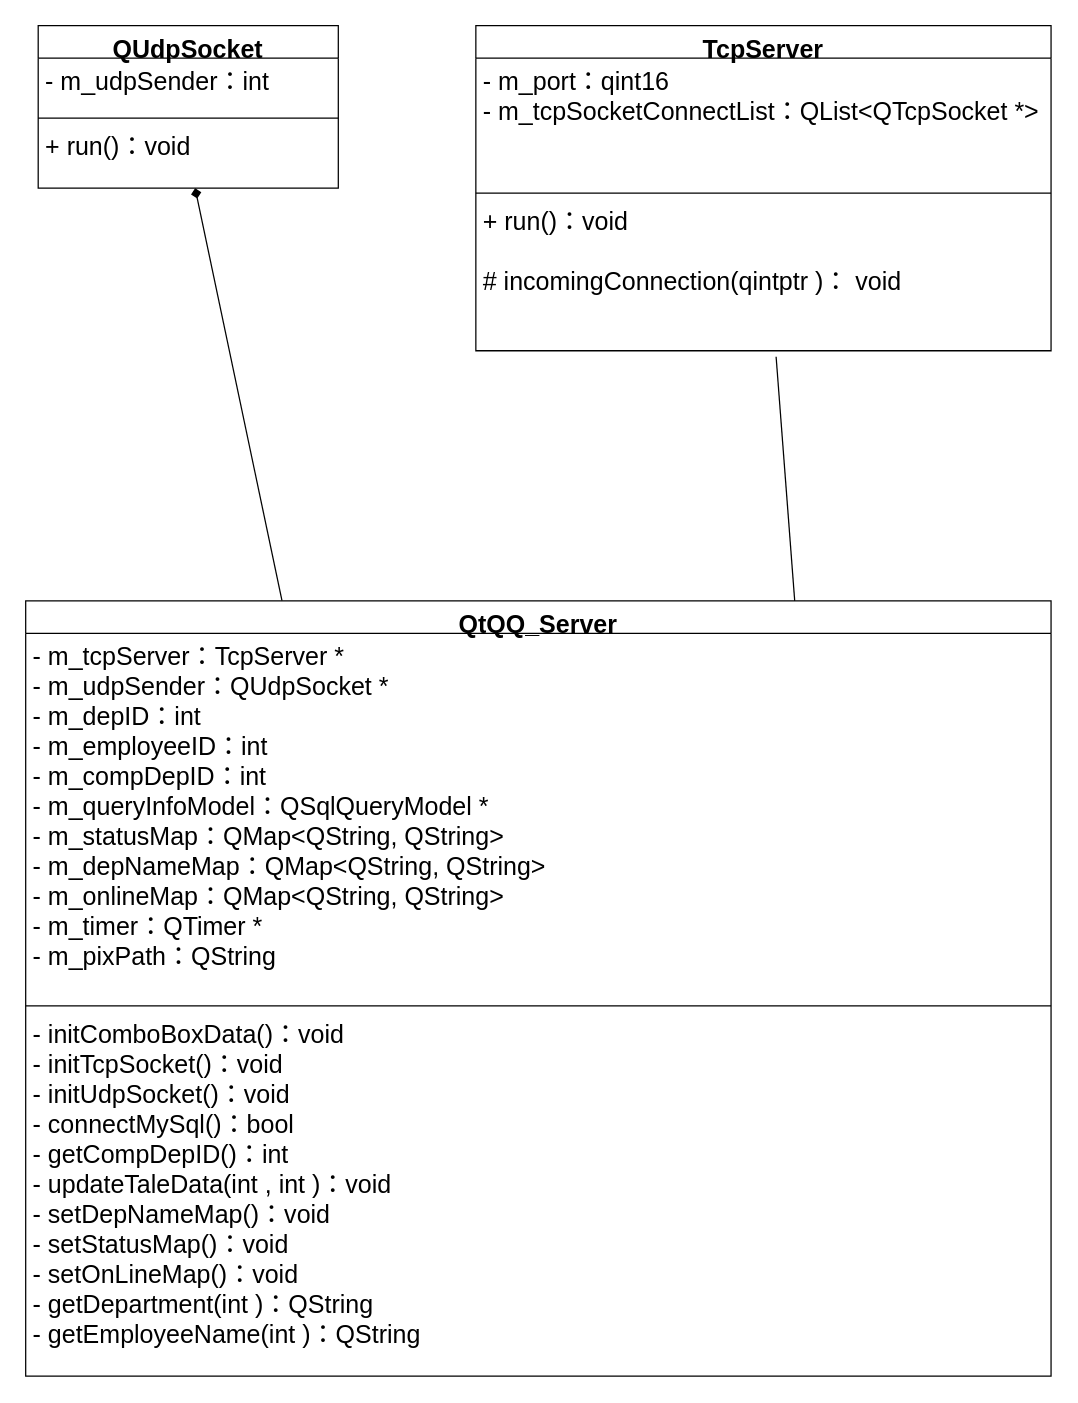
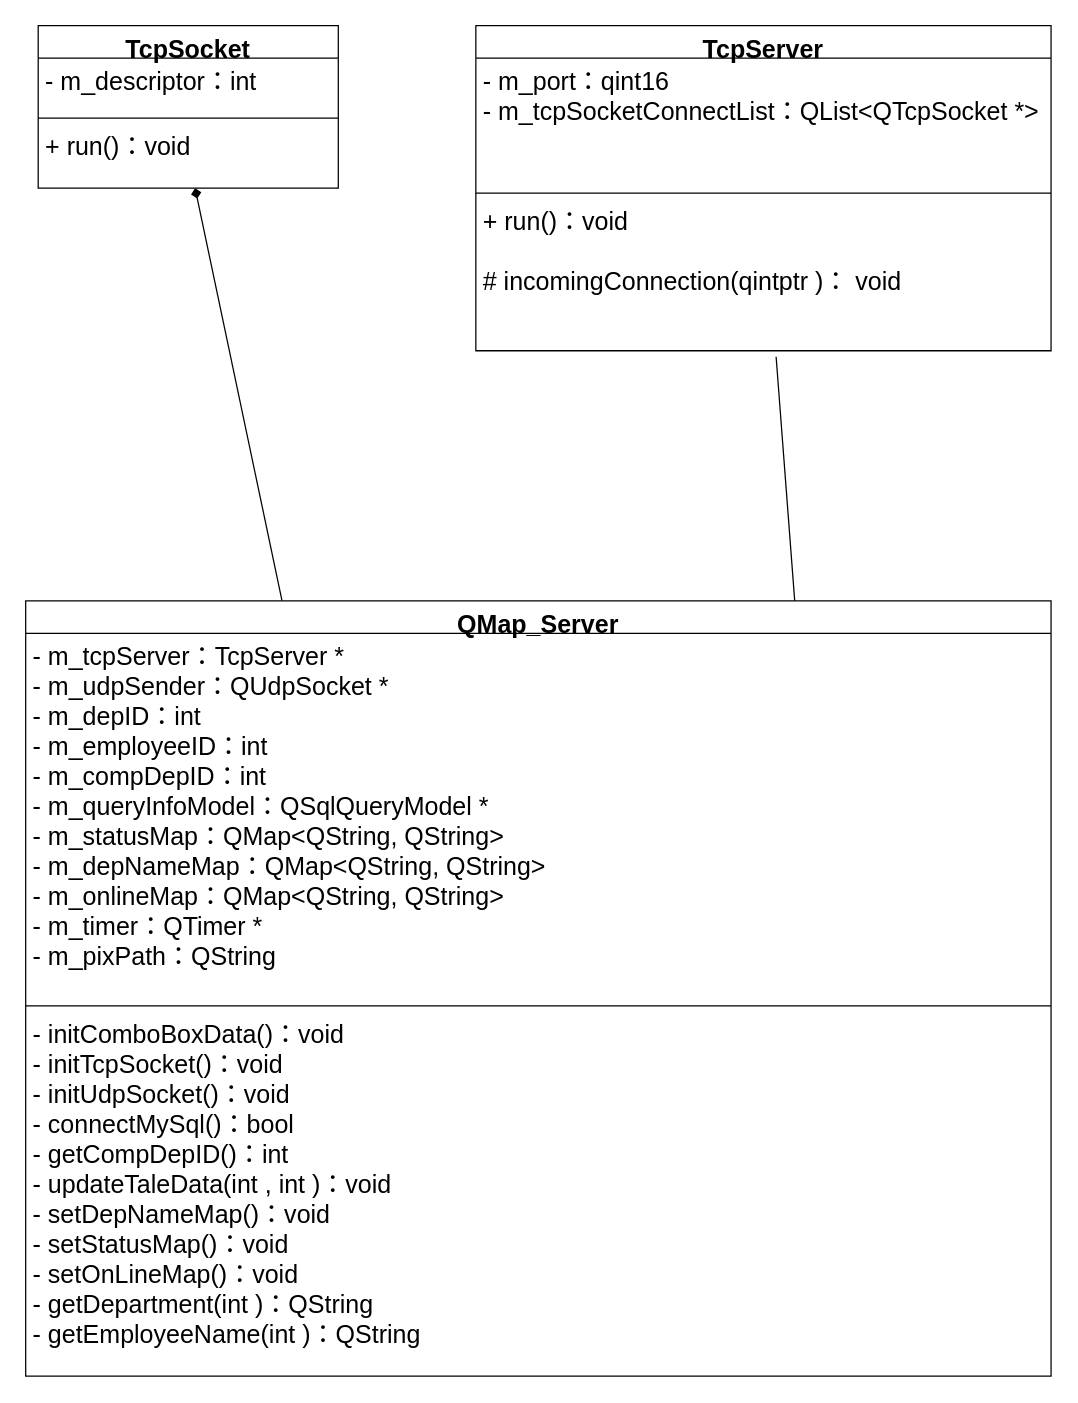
  <mxCell id="0" />
  <mxCell id="1" parent="0" />
- <mxCell id="2" value="&lt;font style=&quot;font-size: 20px;&quot;&gt;QUdpSocket&lt;/font&gt;" style="swimlane;fontStyle=1;align=center;verticalAlign=top;childLayout=stackLayout;horizontal=1;startSize=26;horizontalStack=0;resizeParent=1;resizeParentMax=0;resizeLast=0;collapsible=1;marginBottom=0;whiteSpace=wrap;html=1;" vertex="1" parent="1"><mxGeometry x="30" y="20" width="240" height="130" as="geometry" /></mxCell>
- <mxCell id="3" value="&lt;font style=&quot;font-size: 20px;&quot;&gt;&lt;font style=&quot;font-size: 20px;&quot;&gt;- m_udpSender：&lt;/font&gt;int&amp;nbsp;&lt;/font&gt;" style="text;strokeColor=none;fillColor=none;align=left;verticalAlign=top;spacingLeft=4;spacingRight=4;overflow=hidden;rotatable=0;points=[[0,0.5],[1,0.5]];portConstraint=eastwest;whiteSpace=wrap;html=1;" vertex="1" parent="2"><mxGeometry y="26" width="240" height="44" as="geometry" /></mxCell>
+ <mxCell id="2" value="&lt;font style=&quot;font-size: 20px;&quot;&gt;TcpSocket&lt;/font&gt;" style="swimlane;fontStyle=1;align=center;verticalAlign=top;childLayout=stackLayout;horizontal=1;startSize=26;horizontalStack=0;resizeParent=1;resizeParentMax=0;resizeLast=0;collapsible=1;marginBottom=0;whiteSpace=wrap;html=1;" vertex="1" parent="1"><mxGeometry x="30" y="20" width="240" height="130" as="geometry" /></mxCell>
+ <mxCell id="3" value="&lt;font style=&quot;font-size: 20px;&quot;&gt;&lt;font style=&quot;font-size: 20px;&quot;&gt;- m_descriptor：&lt;/font&gt;int&amp;nbsp;&lt;/font&gt;" style="text;strokeColor=none;fillColor=none;align=left;verticalAlign=top;spacingLeft=4;spacingRight=4;overflow=hidden;rotatable=0;points=[[0,0.5],[1,0.5]];portConstraint=eastwest;whiteSpace=wrap;html=1;" vertex="1" parent="2"><mxGeometry y="26" width="240" height="44" as="geometry" /></mxCell>
  <mxCell id="4" value="" style="line;strokeWidth=1;fillColor=none;align=left;verticalAlign=middle;spacingTop=-1;spacingLeft=3;spacingRight=3;rotatable=0;labelPosition=right;points=[];portConstraint=eastwest;strokeColor=inherit;" vertex="1" parent="2"><mxGeometry y="70" width="240" height="8" as="geometry" /></mxCell>
  <mxCell id="5" value="&lt;font style=&quot;font-size: 20px;&quot;&gt;+ run()：&lt;/font&gt;&lt;span style=&quot;font-size: 20px;&quot;&gt;void&amp;nbsp;&lt;/span&gt;" style="text;strokeColor=none;fillColor=none;align=left;verticalAlign=top;spacingLeft=4;spacingRight=4;overflow=hidden;rotatable=0;points=[[0,0.5],[1,0.5]];portConstraint=eastwest;whiteSpace=wrap;html=1;" vertex="1" parent="2"><mxGeometry y="78" width="240" height="52" as="geometry" /></mxCell>
  <mxCell id="6" value="&lt;font style=&quot;font-size: 20px;&quot;&gt;TcpServer&lt;/font&gt;" style="swimlane;fontStyle=1;align=center;verticalAlign=top;childLayout=stackLayout;horizontal=1;startSize=26;horizontalStack=0;resizeParent=1;resizeParentMax=0;resizeLast=0;collapsible=1;marginBottom=0;whiteSpace=wrap;html=1;" vertex="1" parent="1"><mxGeometry x="380" y="20" width="460" height="260" as="geometry" /></mxCell>
  <mxCell id="7" value="&lt;div&gt;&lt;span style=&quot;font-size: 20px;&quot;&gt;- m_port：&lt;/span&gt;&lt;span style=&quot;font-size: 20px; background-color: initial;&quot;&gt;qint16&lt;/span&gt;&lt;span style=&quot;font-size: 20px; background-color: initial;&quot;&gt;&amp;nbsp;&lt;/span&gt;&lt;/div&gt;&lt;div&gt;&lt;span style=&quot;font-size: 20px; white-space: normal;&quot;&gt;- m_tcpSocketConnectList：&lt;/span&gt;&lt;span style=&quot;font-size: 20px; background-color: initial;&quot;&gt;QList&amp;lt;QTcpSocket *&amp;gt;&lt;/span&gt;&lt;/div&gt;" style="text;strokeColor=none;fillColor=none;align=left;verticalAlign=top;spacingLeft=4;spacingRight=4;overflow=hidden;rotatable=0;points=[[0,0.5],[1,0.5]];portConstraint=eastwest;whiteSpace=wrap;html=1;" vertex="1" parent="6"><mxGeometry y="26" width="460" height="104" as="geometry" /></mxCell>
  <mxCell id="8" value="" style="line;strokeWidth=1;fillColor=none;align=left;verticalAlign=middle;spacingTop=-1;spacingLeft=3;spacingRight=3;rotatable=0;labelPosition=right;points=[];portConstraint=eastwest;strokeColor=inherit;" vertex="1" parent="6"><mxGeometry y="130" width="460" height="8" as="geometry" /></mxCell>
  <mxCell id="9" value="&lt;font style=&quot;font-size: 20px;&quot;&gt;+ run()：&lt;/font&gt;&lt;span style=&quot;font-size: 20px;&quot;&gt;void&lt;/span&gt;&lt;div&gt;&lt;span style=&quot;font-size: 20px;&quot;&gt;&lt;br&gt;&lt;/span&gt;&lt;/div&gt;&lt;div&gt;&lt;span style=&quot;background-color: initial; font-size: 20px;&quot;&gt;# incomingConnection(qintptr )：&amp;nbsp;&lt;/span&gt;&lt;span style=&quot;font-size: 20px;&quot;&gt;void&amp;nbsp;&lt;/span&gt;&lt;span style=&quot;font-size: 20px;&quot;&gt;&amp;nbsp;&lt;/span&gt;&lt;/div&gt;" style="text;strokeColor=none;fillColor=none;align=left;verticalAlign=top;spacingLeft=4;spacingRight=4;overflow=hidden;rotatable=0;points=[[0,0.5],[1,0.5]];portConstraint=eastwest;whiteSpace=wrap;html=1;" vertex="1" parent="6"><mxGeometry y="138" width="460" height="122" as="geometry" /></mxCell>
  <mxCell id="10" style="edgeStyle=none;rounded=0;orthogonalLoop=1;jettySize=auto;html=1;exitX=0.25;exitY=0;exitDx=0;exitDy=0;endArrow=diamond;" edge="1" parent="1" source="11" target="5"><mxGeometry relative="1" as="geometry" /></mxCell>
- <mxCell id="11" value="&lt;font style=&quot;font-size: 20px;&quot;&gt;QtQQ_Server&lt;/font&gt;" style="swimlane;fontStyle=1;align=center;verticalAlign=top;childLayout=stackLayout;horizontal=1;startSize=26;horizontalStack=0;resizeParent=1;resizeParentMax=0;resizeLast=0;collapsible=1;marginBottom=0;whiteSpace=wrap;html=1;" vertex="1" parent="1"><mxGeometry x="20" y="480" width="820" height="620" as="geometry" /></mxCell>
+ <mxCell id="11" value="&lt;font style=&quot;font-size: 20px;&quot;&gt;QMap_Server&lt;/font&gt;" style="swimlane;fontStyle=1;align=center;verticalAlign=top;childLayout=stackLayout;horizontal=1;startSize=26;horizontalStack=0;resizeParent=1;resizeParentMax=0;resizeLast=0;collapsible=1;marginBottom=0;whiteSpace=wrap;html=1;" vertex="1" parent="1"><mxGeometry x="20" y="480" width="820" height="620" as="geometry" /></mxCell>
  <mxCell id="12" value="&lt;div&gt;&lt;span style=&quot;font-size: 20px;&quot;&gt;- m_tcpServer：&lt;/span&gt;&lt;span style=&quot;font-size: 20px; background-color: initial;&quot;&gt;TcpServer *&lt;/span&gt;&lt;/div&gt;&lt;div&gt;&lt;span style=&quot;font-size: 20px; white-space: normal;&quot;&gt;- m_udpSender：&lt;/span&gt;&lt;span style=&quot;font-size: 20px; background-color: initial;&quot;&gt;QUdpSocket *&lt;/span&gt;&lt;/div&gt;&lt;div&gt;&lt;span style=&quot;font-size: 20px; background-color: initial;&quot;&gt;- m_depID：&lt;/span&gt;&lt;span style=&quot;font-size: 20px; background-color: initial;&quot;&gt;int&lt;/span&gt;&lt;span style=&quot;font-size: 20px; background-color: initial;&quot;&gt;&amp;nbsp;&lt;/span&gt;&lt;br&gt;&lt;/div&gt;&lt;div&gt;&lt;span style=&quot;font-size: 20px; white-space: normal;&quot;&gt;- m_employeeID：&lt;/span&gt;&lt;span style=&quot;font-size: 20px; background-color: initial;&quot;&gt;int&lt;/span&gt;&lt;span style=&quot;font-size: 20px; background-color: initial;&quot;&gt;&amp;nbsp;&lt;/span&gt;&lt;/div&gt;&lt;div&gt;&lt;span style=&quot;font-size: 20px; background-color: initial;&quot;&gt;- m_compDepID：&lt;/span&gt;&lt;span style=&quot;font-size: 20px; background-color: initial;&quot;&gt;int&lt;/span&gt;&lt;span style=&quot;font-size: 20px; background-color: initial;&quot;&gt;&amp;nbsp;&lt;/span&gt;&lt;br&gt;&lt;/div&gt;&lt;div&gt;&lt;span style=&quot;font-size: 20px; white-space: normal;&quot;&gt;- m_queryInfoModel：&lt;/span&gt;&lt;span style=&quot;font-size: 20px; background-color: initial;&quot;&gt;QSqlQueryModel *&lt;/span&gt;&lt;/div&gt;&lt;div&gt;&lt;span style=&quot;font-size: 20px; background-color: initial;&quot;&gt;- m_statusMap：&lt;/span&gt;&lt;span style=&quot;font-size: 20px; background-color: initial;&quot;&gt;QMap&amp;lt;QString, QString&amp;gt;&lt;/span&gt;&lt;span style=&quot;font-size: 20px; background-color: initial;&quot;&gt;&amp;nbsp;&lt;/span&gt;&lt;br&gt;&lt;/div&gt;&lt;div&gt;&lt;span style=&quot;font-size: 20px; white-space: normal;&quot;&gt;- m_depNameMap：&lt;/span&gt;&lt;span style=&quot;font-size: 20px; background-color: initial;&quot;&gt;QMap&amp;lt;QString, QString&amp;gt;&lt;/span&gt;&lt;span style=&quot;font-size: 20px; background-color: initial;&quot;&gt;&amp;nbsp;&lt;/span&gt;&lt;/div&gt;&lt;div&gt;&lt;span style=&quot;font-size: 20px; white-space: normal;&quot;&gt;- m_onlineMap：&lt;/span&gt;&lt;span style=&quot;font-size: 20px; background-color: initial;&quot;&gt;QMap&amp;lt;QString, QString&amp;gt;&lt;/span&gt;&lt;span style=&quot;font-size: 20px; background-color: initial;&quot;&gt;&amp;nbsp;&lt;/span&gt;&lt;/div&gt;&lt;div&gt;&lt;span style=&quot;font-size: 20px; background-color: initial;&quot;&gt;- m_timer：&lt;/span&gt;&lt;span style=&quot;font-size: 20px; background-color: initial;&quot;&gt;QTimer *&lt;/span&gt;&lt;br&gt;&lt;/div&gt;&lt;div&gt;&lt;span style=&quot;font-size: 20px; background-color: initial;&quot;&gt;- m_pixPath：&lt;/span&gt;&lt;span style=&quot;font-size: 20px; background-color: initial;&quot;&gt;QString&lt;/span&gt;&lt;br&gt;&lt;/div&gt;" style="text;strokeColor=none;fillColor=none;align=left;verticalAlign=top;spacingLeft=4;spacingRight=4;overflow=hidden;rotatable=0;points=[[0,0.5],[1,0.5]];portConstraint=eastwest;whiteSpace=wrap;html=1;" vertex="1" parent="11"><mxGeometry y="26" width="820" height="294" as="geometry" /></mxCell>
  <mxCell id="13" value="" style="line;strokeWidth=1;fillColor=none;align=left;verticalAlign=middle;spacingTop=-1;spacingLeft=3;spacingRight=3;rotatable=0;labelPosition=right;points=[];portConstraint=eastwest;strokeColor=inherit;" vertex="1" parent="11"><mxGeometry y="320" width="820" height="8" as="geometry" /></mxCell>
  <mxCell id="14" value="&lt;div&gt;&lt;span style=&quot;font-size: 20px;&quot;&gt;- initComboBoxData()：&lt;/span&gt;&lt;span style=&quot;font-size: 20px; background-color: initial;&quot;&gt;void&lt;/span&gt;&lt;span style=&quot;font-size: 20px; background-color: initial;&quot;&gt;&amp;nbsp;&lt;/span&gt;&lt;/div&gt;&lt;div&gt;&lt;span style=&quot;font-size: 20px;&quot;&gt;- initTcpSocket()：&lt;/span&gt;&lt;span style=&quot;font-size: 20px; background-color: initial;&quot;&gt;void&lt;/span&gt;&lt;span style=&quot;font-size: 20px; background-color: initial;&quot;&gt;&amp;nbsp;&lt;/span&gt;&lt;/div&gt;&lt;div&gt;&lt;span style=&quot;font-size: 20px;&quot;&gt;- initUdpSocket()：&lt;/span&gt;&lt;span style=&quot;font-size: 20px; background-color: initial;&quot;&gt;void&lt;/span&gt;&lt;span style=&quot;font-size: 20px; background-color: initial;&quot;&gt;&amp;nbsp;&lt;/span&gt;&lt;/div&gt;&lt;div&gt;&lt;span style=&quot;font-size: 20px;&quot;&gt;- connectMySql()：&lt;/span&gt;&lt;span style=&quot;font-size: 20px; background-color: initial;&quot;&gt;bool&lt;/span&gt;&lt;span style=&quot;font-size: 20px; background-color: initial;&quot;&gt;&amp;nbsp;&lt;/span&gt;&lt;/div&gt;&lt;div&gt;&lt;span style=&quot;font-size: 20px;&quot;&gt;- getCompDepID()：&lt;/span&gt;&lt;span style=&quot;font-size: 20px; background-color: initial;&quot;&gt;int&lt;/span&gt;&lt;span style=&quot;font-size: 20px; background-color: initial;&quot;&gt;&amp;nbsp;&lt;/span&gt;&lt;/div&gt;&lt;div&gt;&lt;span style=&quot;font-size: 20px;&quot;&gt;- updateTaleData(int , int )：&lt;/span&gt;&lt;span style=&quot;font-size: 20px; background-color: initial;&quot;&gt;void&lt;/span&gt;&lt;/div&gt;&lt;div&gt;&lt;span style=&quot;font-size: 20px;&quot;&gt;- setDepNameMap()：&lt;/span&gt;&lt;span style=&quot;font-size: 20px; background-color: initial;&quot;&gt;void&lt;/span&gt;&lt;span style=&quot;font-size: 20px; background-color: initial;&quot;&gt;&amp;nbsp;&lt;/span&gt;&lt;/div&gt;&lt;div&gt;&lt;span style=&quot;font-size: 20px;&quot;&gt;- setStatusMap()：&lt;/span&gt;&lt;span style=&quot;font-size: 20px; background-color: initial;&quot;&gt;void&lt;/span&gt;&lt;span style=&quot;font-size: 20px; background-color: initial;&quot;&gt;&amp;nbsp;&lt;/span&gt;&lt;/div&gt;&lt;div&gt;&lt;span style=&quot;font-size: 20px;&quot;&gt;- setOnLineMap()：&lt;/span&gt;&lt;span style=&quot;font-size: 20px; background-color: initial;&quot;&gt;void&lt;/span&gt;&lt;span style=&quot;font-size: 20px; background-color: initial;&quot;&gt;&amp;nbsp;&lt;/span&gt;&lt;/div&gt;&lt;div&gt;&lt;span style=&quot;font-size: 20px;&quot;&gt;- getDepartment(int )：&lt;/span&gt;&lt;span style=&quot;font-size: 20px; background-color: initial;&quot;&gt;QString&lt;/span&gt;&lt;span style=&quot;font-size: 20px; background-color: initial;&quot;&gt;&amp;nbsp;&lt;/span&gt;&lt;/div&gt;&lt;div&gt;&lt;span style=&quot;font-size: 20px;&quot;&gt;- getEmployeeName(int )：&lt;/span&gt;&lt;span style=&quot;font-size: 20px; background-color: initial;&quot;&gt;QString&lt;/span&gt;&lt;span style=&quot;font-size: 20px; background-color: initial;&quot;&gt;&amp;nbsp;&lt;/span&gt;&lt;/div&gt;&lt;div&gt;&lt;br&gt;&lt;/div&gt;" style="text;strokeColor=none;fillColor=none;align=left;verticalAlign=top;spacingLeft=4;spacingRight=4;overflow=hidden;rotatable=0;points=[[0,0.5],[1,0.5]];portConstraint=eastwest;whiteSpace=wrap;html=1;" vertex="1" parent="11"><mxGeometry y="328" width="820" height="292" as="geometry" /></mxCell>
  <mxCell id="15" style="edgeStyle=none;rounded=0;orthogonalLoop=1;jettySize=auto;html=1;exitX=0.75;exitY=0;exitDx=0;exitDy=0;entryX=0.522;entryY=1.039;entryDx=0;entryDy=0;entryPerimeter=0;endArrow=none;" edge="1" parent="1" source="11" target="9"><mxGeometry relative="1" as="geometry" /></mxCell>
